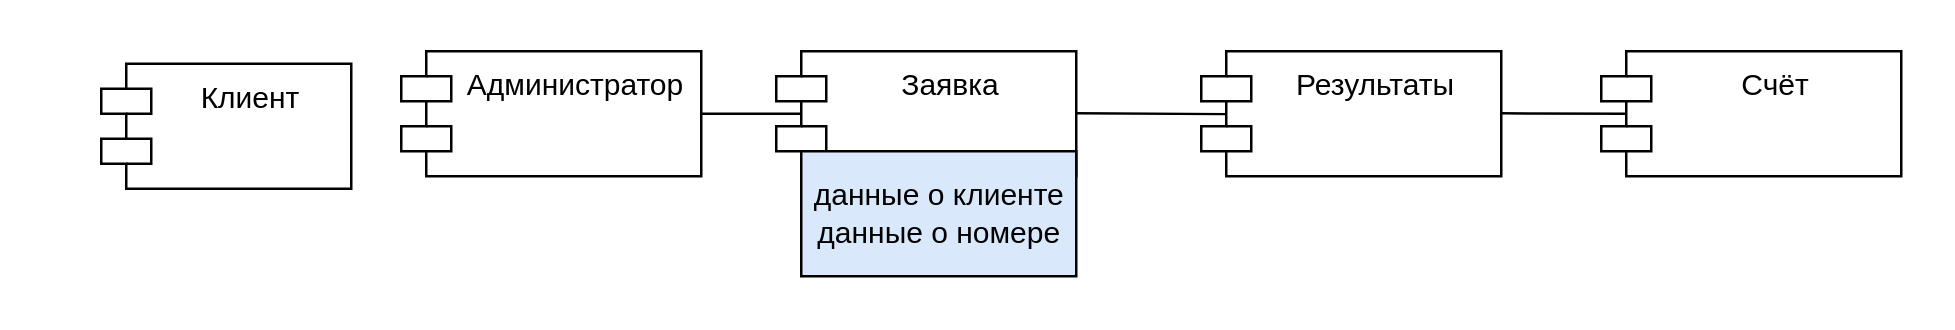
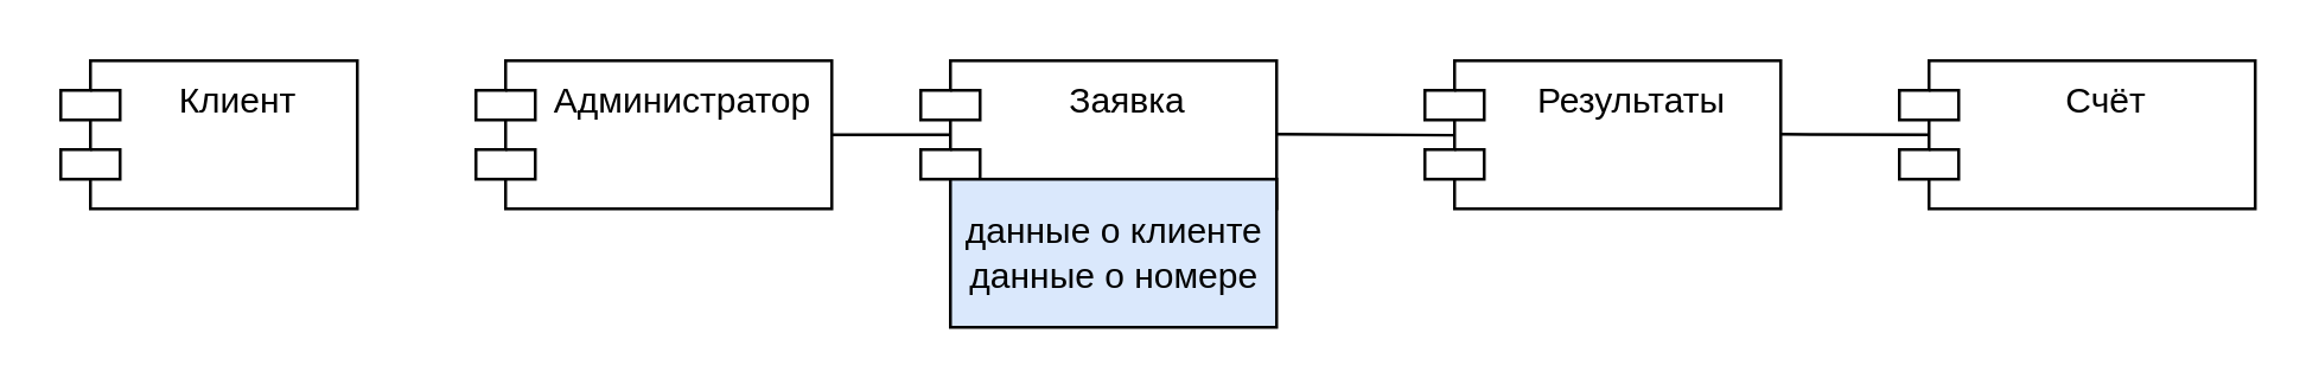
  <mxCell id="0" />
  <mxCell id="1" parent="0" />
- <mxCell id="2" value="Клиент" style="shape=module;align=left;spacingLeft=20;align=center;verticalAlign=top;" vertex="1" parent="1"><mxGeometry x="40" y="25" width="100" height="50" as="geometry" /></mxCell>
+ <mxCell id="2" value="Клиент" style="shape=module;align=left;spacingLeft=20;align=center;verticalAlign=top;" vertex="1" parent="1"><mxGeometry x="20" y="20" width="100" height="50" as="geometry" /></mxCell>
  <mxCell id="3" value="Администратор" style="shape=module;align=left;spacingLeft=20;align=center;verticalAlign=top;" vertex="1" parent="1"><mxGeometry x="160" y="20" width="120" height="50" as="geometry" /></mxCell>
  <mxCell id="4" value="Заявка" style="shape=module;align=left;spacingLeft=20;align=center;verticalAlign=top;movable=1;resizable=1;rotatable=1;deletable=1;editable=1;connectable=1;" vertex="1" parent="1"><mxGeometry x="310" y="20" width="120" height="50" as="geometry" /></mxCell>
  <mxCell id="5" value="данные о клиенте&lt;br&gt;данные о номере" style="html=1;movable=1;resizable=1;rotatable=1;deletable=1;editable=1;connectable=1;fillColor=#dae8fc;" vertex="1" parent="1"><mxGeometry x="320" y="60" width="110" height="50" as="geometry" /></mxCell>
  <mxCell id="6" value="Результаты" style="shape=module;align=left;spacingLeft=20;align=center;verticalAlign=top;" vertex="1" parent="1"><mxGeometry x="480" y="20" width="120" height="50" as="geometry" /></mxCell>
  <mxCell id="7" value="Счёт" style="shape=module;align=left;spacingLeft=20;align=center;verticalAlign=top;" vertex="1" parent="1"><mxGeometry x="640" y="20" width="120" height="50" as="geometry" /></mxCell>
  <mxCell id="8" value="" style="endArrow=none;html=1;rounded=0;entryX=0.082;entryY=0.503;entryDx=0;entryDy=0;entryPerimeter=0;" edge="1" parent="1"><mxGeometry width="50" height="50" relative="1" as="geometry"><mxPoint x="280" y="45" as="sourcePoint" /><mxPoint x="320" y="44.98" as="targetPoint" /></mxGeometry></mxCell>
  <mxCell id="9" value="" style="endArrow=none;html=1;rounded=0;exitX=1;exitY=0.5;exitDx=0;exitDy=0;entryX=0.08;entryY=0.503;entryDx=0;entryDy=0;entryPerimeter=0;" edge="1" parent="1" target="6"><mxGeometry width="50" height="50" relative="1" as="geometry"><mxPoint x="430.16" y="44.83" as="sourcePoint" /><mxPoint x="480" y="44.98" as="targetPoint" /></mxGeometry></mxCell>
  <mxCell id="10" value="" style="endArrow=none;html=1;rounded=0;exitX=1;exitY=0.5;exitDx=0;exitDy=0;entryX=0.082;entryY=0.503;entryDx=0;entryDy=0;entryPerimeter=0;" edge="1" parent="1"><mxGeometry width="50" height="50" relative="1" as="geometry"><mxPoint x="600" y="44.83" as="sourcePoint" /><mxPoint x="649.84" y="44.98" as="targetPoint" /></mxGeometry></mxCell>
